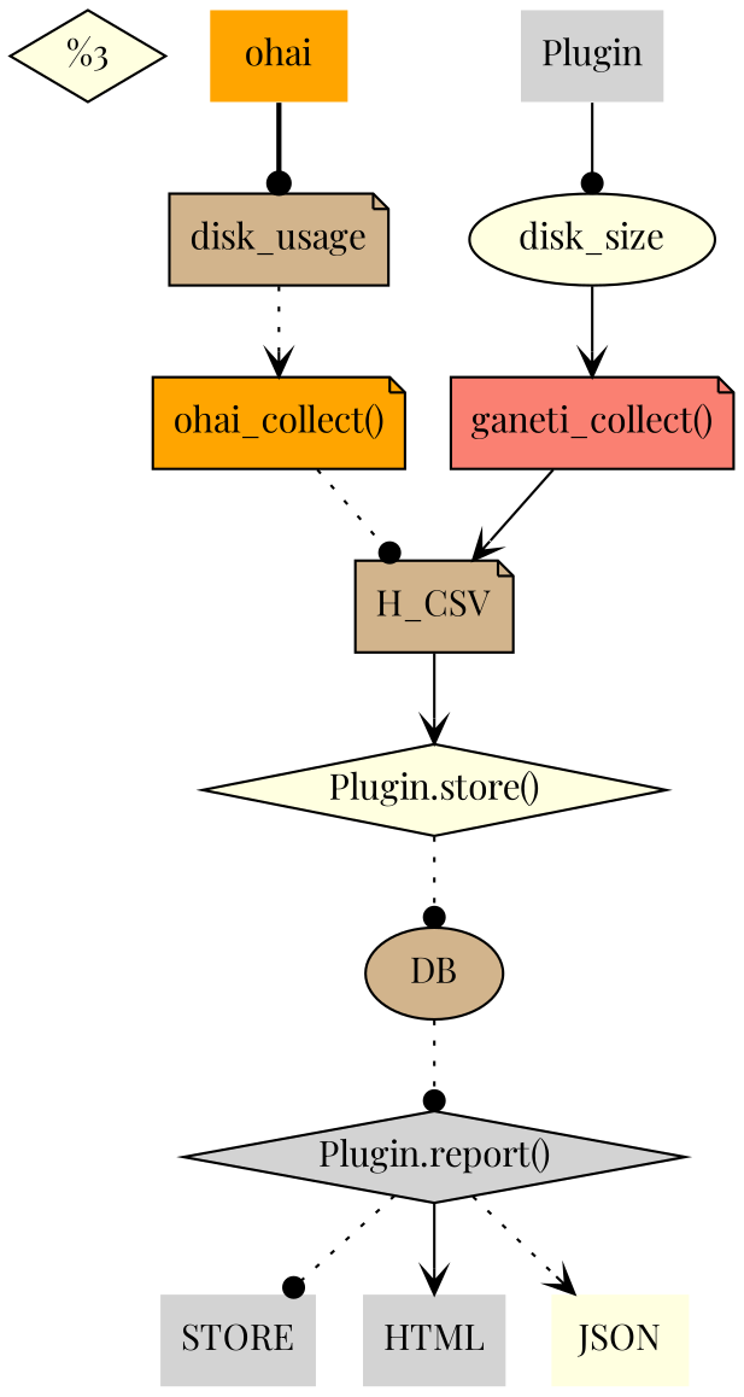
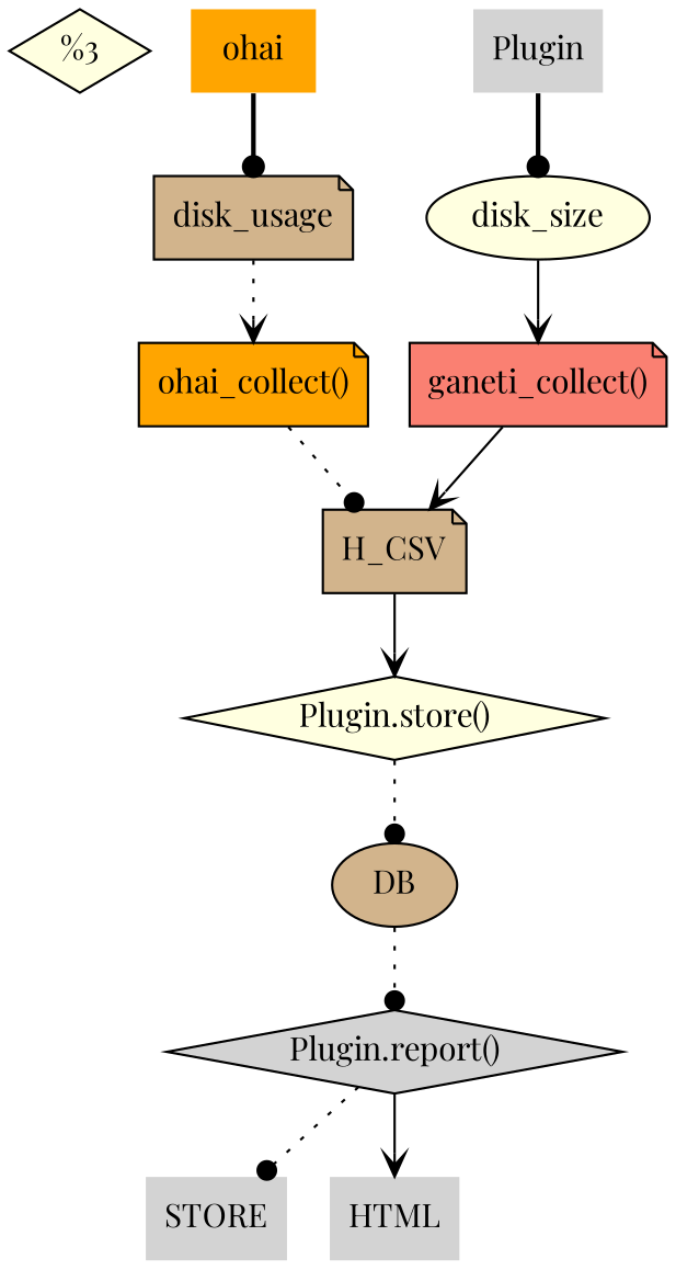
  digraph {
    fontname="Playfair Display"
    node [fillcolor=lightyellow fontname="Playfair Display" shape=plaintext style=filled]
    edge [arrowhead=dot fontname="Playfair Display" style=dotted]
    n1 [label="\G" shape=diamond]
    ohai [fillcolor=orange]
    disk_usage [fillcolor=tan shape=note]
    "ohai_collect()" [fillcolor=orange shape=note]
    n5 [fillcolor=tan label=H_CSV shape=note]
    "Plugin.store()" [shape=diamond]
    DB [fillcolor=tan shape=ellipse]
    n8 [fillcolor=lightgrey label=Plugin]
    disk_size [shape=ellipse]
    "ganeti_collect()" [fillcolor=salmon shape=note]
    "Plugin.report()" [fillcolor=lightgrey shape=diamond]
    n12 [fillcolor=lightgrey label=STORE]
    HTML [fillcolor=lightgrey]
-   JSON
    ohai -> disk_usage [style=bold]
    disk_usage -> "ohai_collect()" [arrowhead=vee]
    "ohai_collect()" -> n5
    n5 -> "Plugin.store()" [arrowhead=vee style=solid]
    "Plugin.store()" -> DB
    DB -> "Plugin.report()"
-   n8 -> disk_size [style=solid]
+   n8 -> disk_size [style=bold]
    disk_size -> "ganeti_collect()" [arrowhead=vee style=solid]
    "ganeti_collect()" -> n5 [arrowhead=vee style=solid]
    "Plugin.report()" -> n12
    "Plugin.report()" -> HTML [arrowhead=vee style=solid]
-   "Plugin.report()" -> JSON [arrowhead=vee]
  }
